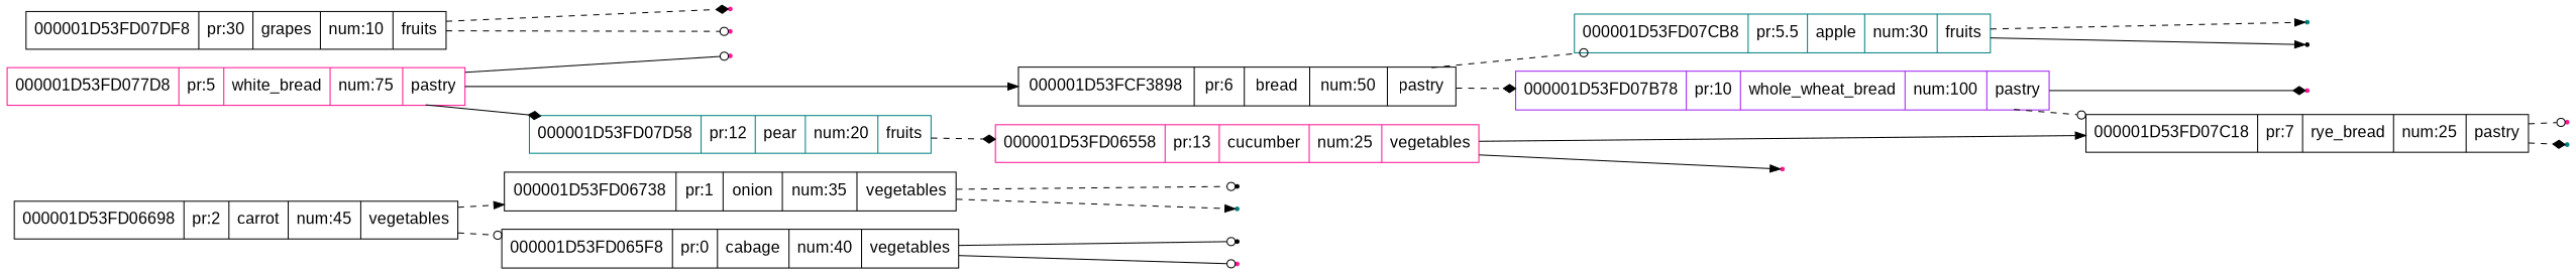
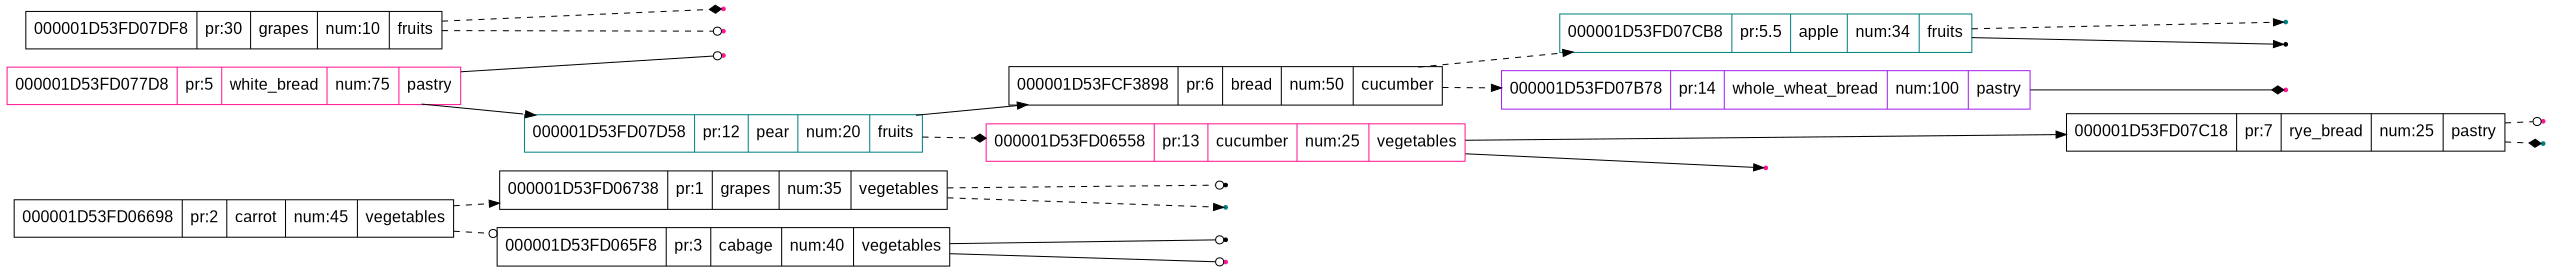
  digraph {
    rankdir=LR
    node [color=black fontname=Arial fontsize=16 shape=point]
    edge [arrowhead=normal style=dashed]
    n1 [label="{000001D53FD06698|pr:2|carrot|num:45|vegetables}" shape=record]
-   n2 [label="{000001D53FD06738|pr:1|onion|num:35|vegetables}" shape=record]
-   n3 [label="{000001D53FD065F8|pr:0|cabage|num:40|vegetables}" shape=record]
+   n2 [label="{000001D53FD06738|pr:1|grapes|num:35|vegetables}" shape=record]
+   n3 [label="{000001D53FD065F8|pr:3|cabage|num:40|vegetables}" shape=record]
    n4 [color=deeppink label="{000001D53FD077D8|pr:5|white_bread|num:75|pastry}" shape=record]
    null16 [color=deeppink]
    n6 [color=teal label="{000001D53FD07D58|pr:12|pear|num:20|fruits}" shape=record]
    null12
    null13 [color=teal]
    null14
    null15 [color=deeppink]
-   n11 [label="{000001D53FCF3898|pr:6|bread|num:50|pastry}" shape=record]
+   n11 [label="{000001D53FCF3898|pr:6|bread|num:50|cucumber}" shape=record]
    n12 [color=deeppink label="{000001D53FD06558|pr:13|cucumber|num:25|vegetables}" shape=record]
-   n13 [color=teal label="{000001D53FD07CB8|pr:5.5|apple|num:30|fruits}" shape=record]
-   n14 [color=purple label="{000001D53FD07B78|pr:10|whole_wheat_bread|num:100|pastry}" shape=record]
+   n13 [color=teal label="{000001D53FD07CB8|pr:5.5|apple|num:34|fruits}" shape=record]
+   n14 [color=purple label="{000001D53FD07B78|pr:14|whole_wheat_bread|num:100|pastry}" shape=record]
    n15 [label="{000001D53FD07C18|pr:7|rye_bread|num:25|pastry}" shape=record]
    null22 [color=deeppink]
    null17 [color=teal]
    null18
    null21 [color=deeppink]
    null19 [color=deeppink]
    null20 [color=teal]
    n22 [label="{000001D53FD07DF8|pr:30|grapes|num:10|fruits}" shape=record]
    null23 [color=deeppink]
    null24 [color=deeppink]
    n1 -> n2
    n1 -> n3 [arrowhead=odot]
    n2 -> null12 [arrowhead=odot]
    n2 -> null13
    n3 -> null14 [arrowhead=odot style=solid]
    n3 -> null15 [arrowhead=odot style=solid]
    n4 -> null16 [arrowhead=odot style=solid]
-   n4 -> n6 [arrowhead=diamond style=solid]
-   n4 -> n11 [style=solid]
+   n4 -> n6 [style=solid]
+   n6 -> n11 [style=solid]
    n6 -> n12 [arrowhead=diamond]
-   n11 -> n13 [arrowhead=odot]
-   n11 -> n14 [arrowhead=diamond]
+   n11 -> n13
+   n11 -> n14
    n12 -> n15 [style=solid]
    n12 -> null22 [style=solid]
    n13 -> null17
    n13 -> null18 [style=solid]
-   n14 -> n15 [arrowhead=odot]
    n14 -> null21 [arrowhead=diamond style=solid]
    n15 -> null19 [arrowhead=odot]
    n15 -> null20 [arrowhead=diamond]
    n22 -> null23 [arrowhead=diamond]
    n22 -> null24 [arrowhead=odot]
  }
